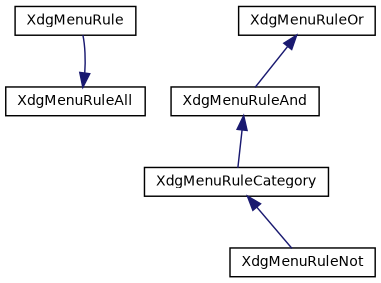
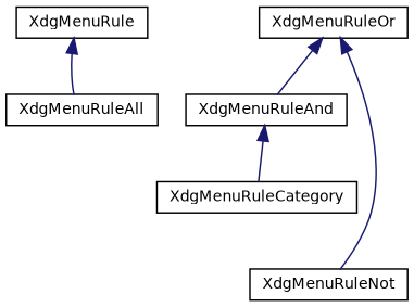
  digraph {
    rankdir=TB
    node [color=black fillcolor=white fontname=Helvetica fontsize=10 shape=record style=filled]
    edge [color=midnightblue dir=back fontname=Helvetica fontsize=10 labelfontname=Helvetica labelfontsize=10 style=solid]
    n1 [height=0.2 label=XdgMenuRule width=0.4]
    n2 [height=0.2 label=XdgMenuRuleAll width=0.4]
    n3 [height=0.2 label=XdgMenuRuleCategory width=0.4]
    n4 [height=0.2 label=XdgMenuRuleOr width=0.4]
    n5 [height=0.2 label=XdgMenuRuleAnd width=0.4]
    n6 [height=0.2 label=XdgMenuRuleNot width=0.4]
-   n2 -> n1
+   n1 -> n2
    n4 -> n5
-   n3 -> n6
+   n4 -> n6
    n5 -> n3
  }
